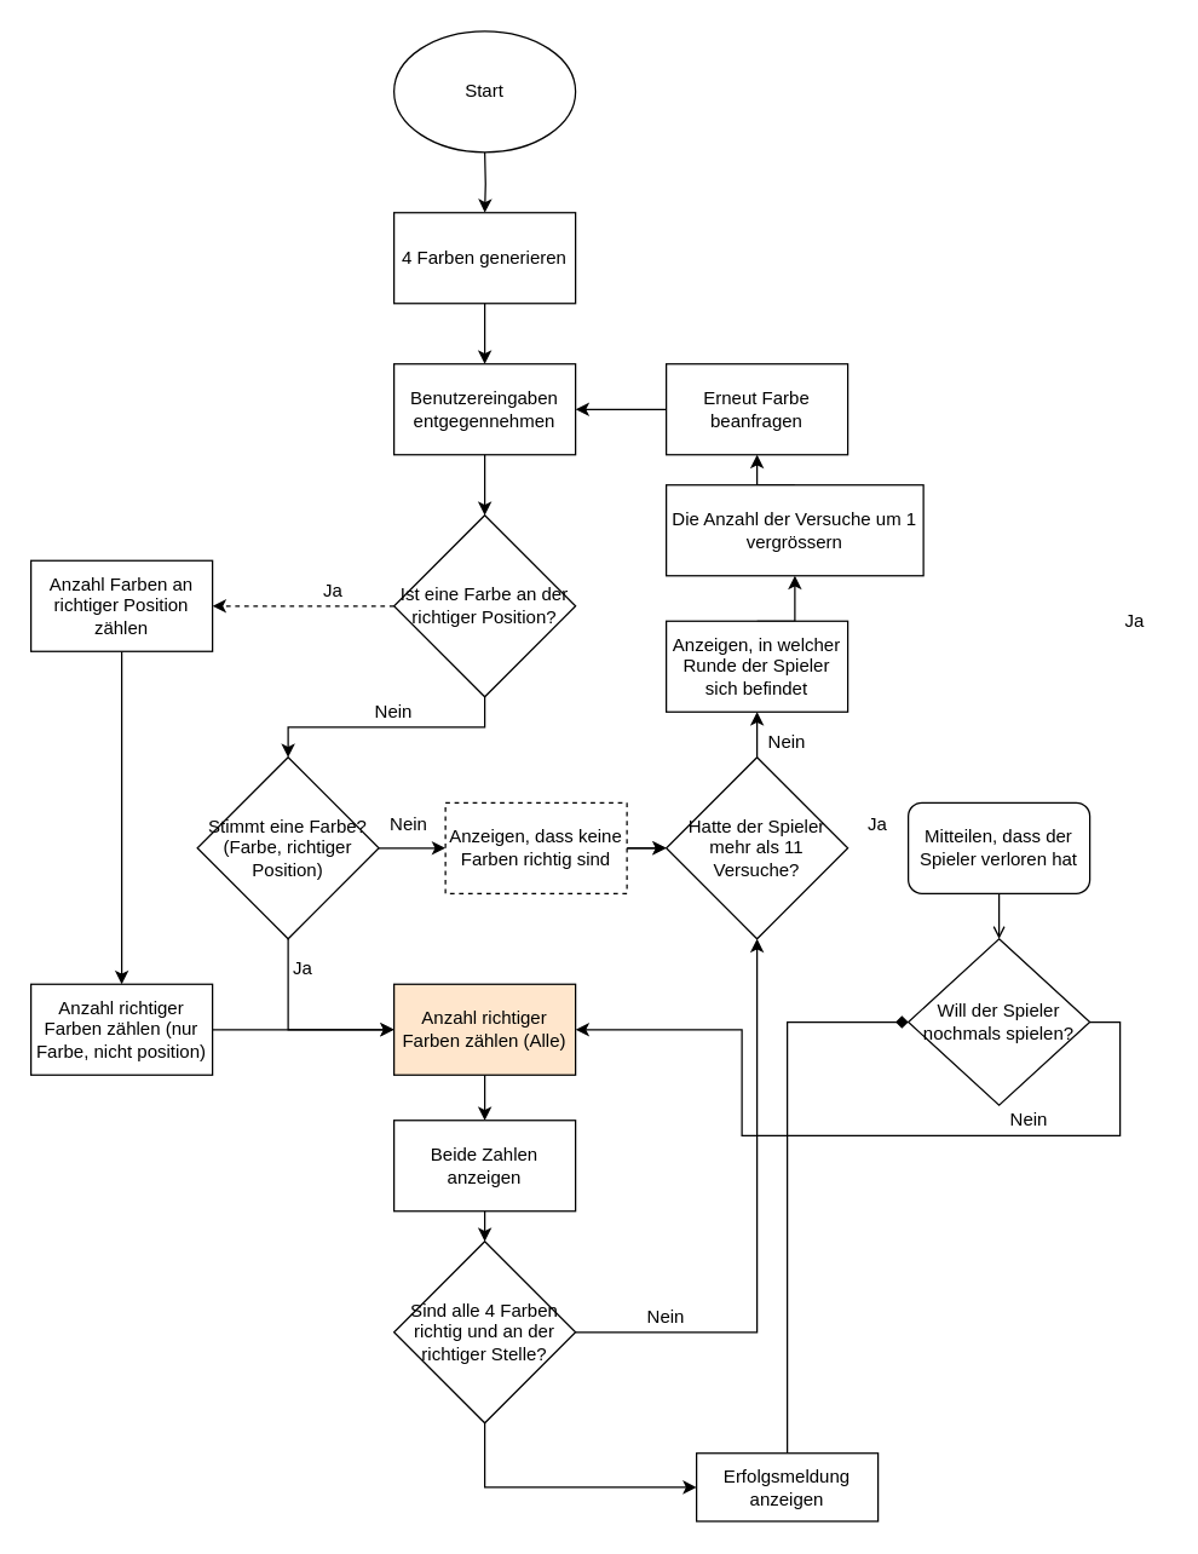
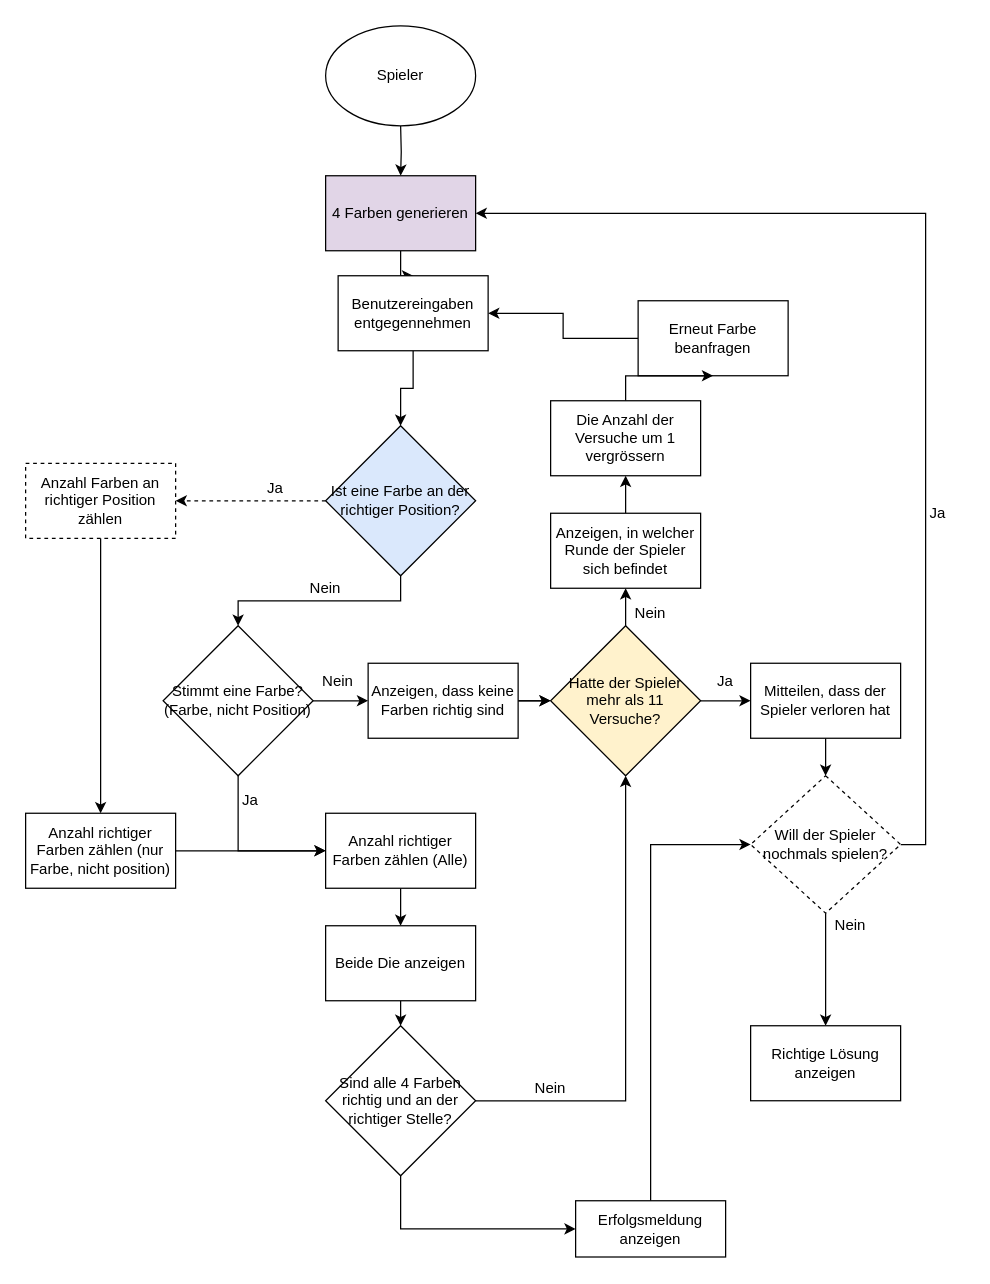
  <mxCell id="0" />
  <mxCell id="1" parent="0" />
  <mxCell id="2" value="" style="edgeStyle=orthogonalEdgeStyle;rounded=0;orthogonalLoop=1;jettySize=auto;html=1;" edge="1" parent="1" target="5"><mxGeometry relative="1" as="geometry"><mxPoint x="320" y="100" as="sourcePoint" /></mxGeometry></mxCell>
- <mxCell id="3" value="Start" style="ellipse;whiteSpace=wrap;html=1;" vertex="1" parent="1"><mxGeometry x="260" y="20" width="120" height="80" as="geometry" /></mxCell>
+ <mxCell id="3" value="Spieler" style="ellipse;whiteSpace=wrap;html=1;" vertex="1" parent="1"><mxGeometry x="260" y="20" width="120" height="80" as="geometry" /></mxCell>
  <mxCell id="4" value="" style="edgeStyle=orthogonalEdgeStyle;rounded=0;orthogonalLoop=1;jettySize=auto;html=1;" edge="1" parent="1" source="5" target="7"><mxGeometry relative="1" as="geometry" /></mxCell>
- <mxCell id="5" value="4 Farben generieren" style="whiteSpace=wrap;html=1;" vertex="1" parent="1"><mxGeometry x="260" y="140" width="120" height="60" as="geometry" /></mxCell>
+ <mxCell id="5" value="4 Farben generieren" style="whiteSpace=wrap;html=1;fillColor=#e1d5e7;" vertex="1" parent="1"><mxGeometry x="260" y="140" width="120" height="60" as="geometry" /></mxCell>
  <mxCell id="6" value="" style="edgeStyle=orthogonalEdgeStyle;rounded=0;orthogonalLoop=1;jettySize=auto;html=1;" edge="1" parent="1" source="7" target="10"><mxGeometry relative="1" as="geometry" /></mxCell>
- <mxCell id="7" value="Benutzereingaben entgegennehmen" style="whiteSpace=wrap;html=1;" vertex="1" parent="1"><mxGeometry x="260" y="240" width="120" height="60" as="geometry" /></mxCell>
+ <mxCell id="7" value="Benutzereingaben entgegennehmen" style="whiteSpace=wrap;html=1;" vertex="1" parent="1"><mxGeometry x="270" y="220" width="120" height="60" as="geometry" /></mxCell>
  <mxCell id="8" value="" style="edgeStyle=orthogonalEdgeStyle;rounded=0;orthogonalLoop=1;jettySize=auto;html=1;dashed=1;" edge="1" parent="1" source="10" target="16"><mxGeometry relative="1" as="geometry" /></mxCell>
  <mxCell id="9" style="edgeStyle=orthogonalEdgeStyle;rounded=0;orthogonalLoop=1;jettySize=auto;html=1;exitX=0.5;exitY=1;exitDx=0;exitDy=0;" edge="1" parent="1" source="10" target="13"><mxGeometry relative="1" as="geometry" /></mxCell>
- <mxCell id="10" value="Ist eine Farbe an der richtiger Position?" style="rhombus;whiteSpace=wrap;html=1;" vertex="1" parent="1"><mxGeometry x="260" y="340" width="120" height="120" as="geometry" /></mxCell>
+ <mxCell id="10" value="Ist eine Farbe an der richtiger Position?" style="rhombus;whiteSpace=wrap;html=1;fillColor=#dae8fc;" vertex="1" parent="1"><mxGeometry x="260" y="340" width="120" height="120" as="geometry" /></mxCell>
  <mxCell id="11" style="edgeStyle=orthogonalEdgeStyle;rounded=0;orthogonalLoop=1;jettySize=auto;html=1;exitX=0.5;exitY=1;exitDx=0;exitDy=0;entryX=0;entryY=0.5;entryDx=0;entryDy=0;" edge="1" parent="1" source="13" target="18"><mxGeometry relative="1" as="geometry" /></mxCell>
  <mxCell id="12" style="edgeStyle=orthogonalEdgeStyle;rounded=0;orthogonalLoop=1;jettySize=auto;html=1;exitX=1;exitY=0.5;exitDx=0;exitDy=0;entryX=0;entryY=0.5;entryDx=0;entryDy=0;" edge="1" parent="1" source="13" target="47"><mxGeometry relative="1" as="geometry" /></mxCell>
- <mxCell id="13" value="Stimmt eine Farbe? (Farbe, richtiger Position)" style="rhombus;whiteSpace=wrap;html=1;" vertex="1" parent="1"><mxGeometry x="130" y="500" width="120" height="120" as="geometry" /></mxCell>
+ <mxCell id="13" value="Stimmt eine Farbe? (Farbe, nicht Position)" style="rhombus;whiteSpace=wrap;html=1;" vertex="1" parent="1"><mxGeometry x="130" y="500" width="120" height="120" as="geometry" /></mxCell>
  <mxCell id="14" value="Nein" style="text;html=1;strokeColor=none;fillColor=none;align=center;verticalAlign=middle;whiteSpace=wrap;rounded=0;" vertex="1" parent="1"><mxGeometry x="240" y="460" width="40" height="20" as="geometry" /></mxCell>
  <mxCell id="15" style="edgeStyle=orthogonalEdgeStyle;rounded=0;orthogonalLoop=1;jettySize=auto;html=1;exitX=0.5;exitY=1;exitDx=0;exitDy=0;entryX=0.5;entryY=0;entryDx=0;entryDy=0;" edge="1" parent="1" source="16" target="52"><mxGeometry relative="1" as="geometry"><mxPoint x="80" y="640" as="targetPoint" /></mxGeometry></mxCell>
- <mxCell id="16" value="Anzahl Farben an richtiger Position zählen" style="whiteSpace=wrap;html=1;" vertex="1" parent="1"><mxGeometry x="20" y="370" width="120" height="60" as="geometry" /></mxCell>
+ <mxCell id="16" value="Anzahl Farben an richtiger Position zählen" style="whiteSpace=wrap;html=1;dashed=1;" vertex="1" parent="1"><mxGeometry x="20" y="370" width="120" height="60" as="geometry" /></mxCell>
  <mxCell id="17" value="" style="edgeStyle=orthogonalEdgeStyle;rounded=0;orthogonalLoop=1;jettySize=auto;html=1;" edge="1" parent="1" source="18"><mxGeometry relative="1" as="geometry"><mxPoint x="320" y="740" as="targetPoint" /></mxGeometry></mxCell>
- <mxCell id="18" value="Anzahl richtiger Farben zählen (Alle)" style="whiteSpace=wrap;html=1;fillColor=#ffe6cc;" vertex="1" parent="1"><mxGeometry x="260" y="650" width="120" height="60" as="geometry" /></mxCell>
+ <mxCell id="18" value="Anzahl richtiger Farben zählen (Alle)" style="whiteSpace=wrap;html=1;" vertex="1" parent="1"><mxGeometry x="260" y="650" width="120" height="60" as="geometry" /></mxCell>
  <mxCell id="19" value="Ja" style="text;html=1;strokeColor=none;fillColor=none;align=center;verticalAlign=middle;whiteSpace=wrap;rounded=0;" vertex="1" parent="1"><mxGeometry x="200" y="380" width="40" height="20" as="geometry" /></mxCell>
  <mxCell id="20" style="edgeStyle=orthogonalEdgeStyle;rounded=0;orthogonalLoop=1;jettySize=auto;html=1;exitX=0.5;exitY=1;exitDx=0;exitDy=0;entryX=0.5;entryY=0;entryDx=0;entryDy=0;" edge="1" parent="1" source="21" target="32"><mxGeometry relative="1" as="geometry" /></mxCell>
- <mxCell id="21" value="Beide Zahlen anzeigen" style="whiteSpace=wrap;html=1;" vertex="1" parent="1"><mxGeometry x="260" y="740" width="120" height="60" as="geometry" /></mxCell>
+ <mxCell id="21" value="Beide Die anzeigen" style="whiteSpace=wrap;html=1;" vertex="1" parent="1"><mxGeometry x="260" y="740" width="120" height="60" as="geometry" /></mxCell>
  <mxCell id="22" style="edgeStyle=orthogonalEdgeStyle;rounded=0;orthogonalLoop=1;jettySize=auto;html=1;exitX=0;exitY=0.5;exitDx=0;exitDy=0;entryX=1;entryY=0.5;entryDx=0;entryDy=0;" edge="1" parent="1" source="23" target="7"><mxGeometry relative="1" as="geometry" /></mxCell>
- <mxCell id="23" value="Erneut Farbe beanfragen" style="rounded=0;whiteSpace=wrap;html=1;" vertex="1" parent="1"><mxGeometry x="440" y="240" width="120" height="60" as="geometry" /></mxCell>
+ <mxCell id="23" value="Erneut Farbe beanfragen" style="rounded=0;whiteSpace=wrap;html=1;" vertex="1" parent="1"><mxGeometry x="510" y="240" width="120" height="60" as="geometry" /></mxCell>
  <mxCell id="24" value="Nein" style="text;html=1;strokeColor=none;fillColor=none;align=center;verticalAlign=middle;whiteSpace=wrap;rounded=0;" vertex="1" parent="1"><mxGeometry x="420" y="860" width="40" height="20" as="geometry" /></mxCell>
  <mxCell id="25" value="Nein" style="text;html=1;strokeColor=none;fillColor=none;align=center;verticalAlign=middle;whiteSpace=wrap;rounded=0;" vertex="1" parent="1"><mxGeometry x="500" y="480" width="40" height="20" as="geometry" /></mxCell>
  <mxCell id="26" value="Ja" style="text;html=1;strokeColor=none;fillColor=none;align=center;verticalAlign=middle;whiteSpace=wrap;rounded=0;" vertex="1" parent="1"><mxGeometry x="180" y="630" width="40" height="20" as="geometry" /></mxCell>
+ <mxCell id="27" style="edgeStyle=orthogonalEdgeStyle;rounded=0;orthogonalLoop=1;jettySize=auto;html=1;exitX=1;exitY=0.5;exitDx=0;exitDy=0;entryX=0;entryY=0.5;entryDx=0;entryDy=0;" edge="1" parent="1" source="29" target="36"><mxGeometry relative="1" as="geometry" /></mxCell>
  <mxCell id="28" style="edgeStyle=orthogonalEdgeStyle;rounded=0;orthogonalLoop=1;jettySize=auto;html=1;exitX=0.5;exitY=0;exitDx=0;exitDy=0;entryX=0.5;entryY=1;entryDx=0;entryDy=0;" edge="1" parent="1" source="29" target="49"><mxGeometry relative="1" as="geometry" /></mxCell>
- <mxCell id="29" value="Hatte der Spieler mehr als 11 Versuche?" style="rhombus;whiteSpace=wrap;html=1;" vertex="1" parent="1"><mxGeometry x="440" y="500" width="120" height="120" as="geometry" /></mxCell>
+ <mxCell id="29" value="Hatte der Spieler mehr als 11 Versuche?" style="rhombus;whiteSpace=wrap;html=1;fillColor=#fff2cc;" vertex="1" parent="1"><mxGeometry x="440" y="500" width="120" height="120" as="geometry" /></mxCell>
  <mxCell id="30" style="edgeStyle=orthogonalEdgeStyle;rounded=0;orthogonalLoop=1;jettySize=auto;html=1;exitX=1;exitY=0.5;exitDx=0;exitDy=0;entryX=0.5;entryY=1;entryDx=0;entryDy=0;" edge="1" parent="1" source="32" target="29"><mxGeometry relative="1" as="geometry" /></mxCell>
  <mxCell id="31" style="edgeStyle=orthogonalEdgeStyle;rounded=0;orthogonalLoop=1;jettySize=auto;html=1;exitX=0.5;exitY=1;exitDx=0;exitDy=0;entryX=0;entryY=0.5;entryDx=0;entryDy=0;" edge="1" parent="1" source="32" target="44"><mxGeometry relative="1" as="geometry" /></mxCell>
  <mxCell id="32" value="Sind alle 4 Farben richtig und an der richtiger Stelle?" style="rhombus;whiteSpace=wrap;html=1;" vertex="1" parent="1"><mxGeometry x="260" y="820" width="120" height="120" as="geometry" /></mxCell>
  <mxCell id="33" style="edgeStyle=orthogonalEdgeStyle;rounded=0;orthogonalLoop=1;jettySize=auto;html=1;exitX=0.5;exitY=0;exitDx=0;exitDy=0;entryX=0.5;entryY=1;entryDx=0;entryDy=0;" edge="1" parent="1" source="34" target="23"><mxGeometry relative="1" as="geometry" /></mxCell>
- <mxCell id="34" value="Die Anzahl der Versuche um 1 vergrössern" style="rounded=0;whiteSpace=wrap;html=1;" vertex="1" parent="1"><mxGeometry x="440" y="320" width="170" height="60" as="geometry" /></mxCell>
- <mxCell id="35" style="edgeStyle=orthogonalEdgeStyle;rounded=0;orthogonalLoop=1;jettySize=auto;html=1;exitX=0.5;exitY=1;exitDx=0;exitDy=0;entryX=0.5;entryY=0;entryDx=0;entryDy=0;endArrow=open;" edge="1" parent="1" source="36" target="39"><mxGeometry relative="1" as="geometry" /></mxCell>
- <mxCell id="36" value="Mitteilen, dass der Spieler verloren hat" style="whiteSpace=wrap;html=1;rounded=1;" vertex="1" parent="1"><mxGeometry x="600" y="530" width="120" height="60" as="geometry" /></mxCell>
- <mxCell id="38" style="edgeStyle=orthogonalEdgeStyle;rounded=0;orthogonalLoop=1;jettySize=auto;html=1;exitX=1;exitY=0.5;exitDx=0;exitDy=0;" edge="1" parent="1" source="39" target="18"><mxGeometry relative="1" as="geometry" /></mxCell>
- <mxCell id="39" value="Will der Spieler nochmals spielen?" style="rhombus;whiteSpace=wrap;html=1;" vertex="1" parent="1"><mxGeometry x="600" y="620" width="120" height="110" as="geometry" /></mxCell>
+ <mxCell id="34" value="Die Anzahl der Versuche um 1 vergrössern" style="rounded=0;whiteSpace=wrap;html=1;" vertex="1" parent="1"><mxGeometry x="440" y="320" width="120" height="60" as="geometry" /></mxCell>
+ <mxCell id="35" style="edgeStyle=orthogonalEdgeStyle;rounded=0;orthogonalLoop=1;jettySize=auto;html=1;exitX=0.5;exitY=1;exitDx=0;exitDy=0;entryX=0.5;entryY=0;entryDx=0;entryDy=0;" edge="1" parent="1" source="36" target="39"><mxGeometry relative="1" as="geometry" /></mxCell>
+ <mxCell id="36" value="Mitteilen, dass der Spieler verloren hat" style="rounded=0;whiteSpace=wrap;html=1;" vertex="1" parent="1"><mxGeometry x="600" y="530" width="120" height="60" as="geometry" /></mxCell>
+ <mxCell id="37" style="edgeStyle=orthogonalEdgeStyle;rounded=0;orthogonalLoop=1;jettySize=auto;html=1;exitX=0.5;exitY=1;exitDx=0;exitDy=0;" edge="1" parent="1" source="39" target="53"><mxGeometry relative="1" as="geometry"><mxPoint x="660" y="820" as="targetPoint" /></mxGeometry></mxCell>
+ <mxCell id="38" style="edgeStyle=orthogonalEdgeStyle;rounded=0;orthogonalLoop=1;jettySize=auto;html=1;exitX=1;exitY=0.5;exitDx=0;exitDy=0;entryX=1;entryY=0.5;entryDx=0;entryDy=0;" edge="1" parent="1" source="39" target="5"><mxGeometry relative="1" as="geometry" /></mxCell>
+ <mxCell id="39" value="Will der Spieler nochmals spielen?" style="rhombus;whiteSpace=wrap;html=1;dashed=1;" vertex="1" parent="1"><mxGeometry x="600" y="620" width="120" height="110" as="geometry" /></mxCell>
  <mxCell id="40" value="Nein" style="text;html=1;strokeColor=none;fillColor=none;align=center;verticalAlign=middle;whiteSpace=wrap;rounded=0;" vertex="1" parent="1"><mxGeometry x="660" y="730" width="40" height="20" as="geometry" /></mxCell>
  <mxCell id="41" value="Ja" style="text;html=1;strokeColor=none;fillColor=none;align=center;verticalAlign=middle;whiteSpace=wrap;rounded=0;" vertex="1" parent="1"><mxGeometry x="730" y="400" width="40" height="20" as="geometry" /></mxCell>
  <mxCell id="42" value="Ja" style="text;html=1;strokeColor=none;fillColor=none;align=center;verticalAlign=middle;whiteSpace=wrap;rounded=0;" vertex="1" parent="1"><mxGeometry x="560" y="535" width="40" height="20" as="geometry" /></mxCell>
- <mxCell id="43" style="edgeStyle=orthogonalEdgeStyle;rounded=0;orthogonalLoop=1;jettySize=auto;html=1;exitX=0.5;exitY=0;exitDx=0;exitDy=0;entryX=0;entryY=0.5;entryDx=0;entryDy=0;endArrow=diamond;" edge="1" parent="1" source="44" target="39"><mxGeometry relative="1" as="geometry" /></mxCell>
+ <mxCell id="43" style="edgeStyle=orthogonalEdgeStyle;rounded=0;orthogonalLoop=1;jettySize=auto;html=1;exitX=0.5;exitY=0;exitDx=0;exitDy=0;entryX=0;entryY=0.5;entryDx=0;entryDy=0;" edge="1" parent="1" source="44" target="39"><mxGeometry relative="1" as="geometry" /></mxCell>
  <mxCell id="44" value="Erfolgsmeldung anzeigen" style="rounded=0;whiteSpace=wrap;html=1;" vertex="1" parent="1"><mxGeometry x="460" y="960" width="120" height="45" as="geometry" /></mxCell>
  <mxCell id="45" style="edgeStyle=orthogonalEdgeStyle;rounded=0;orthogonalLoop=1;jettySize=auto;html=1;exitX=1;exitY=0.5;exitDx=0;exitDy=0;entryX=0;entryY=0.5;entryDx=0;entryDy=0;" edge="1" parent="1" source="47" target="29"><mxGeometry relative="1" as="geometry" /></mxCell>
  <mxCell id="46" value="" style="edgeStyle=orthogonalEdgeStyle;rounded=0;orthogonalLoop=1;jettySize=auto;html=1;" edge="1" parent="1" source="47" target="29"><mxGeometry relative="1" as="geometry" /></mxCell>
- <mxCell id="47" value="Anzeigen, dass keine Farben richtig sind" style="rounded=0;whiteSpace=wrap;html=1;dashed=1;" vertex="1" parent="1"><mxGeometry x="294" y="530" width="120" height="60" as="geometry" /></mxCell>
+ <mxCell id="47" value="Anzeigen, dass keine Farben richtig sind" style="rounded=0;whiteSpace=wrap;html=1;" vertex="1" parent="1"><mxGeometry x="294" y="530" width="120" height="60" as="geometry" /></mxCell>
  <mxCell id="48" style="edgeStyle=orthogonalEdgeStyle;rounded=0;orthogonalLoop=1;jettySize=auto;html=1;exitX=0.5;exitY=0;exitDx=0;exitDy=0;entryX=0.5;entryY=1;entryDx=0;entryDy=0;" edge="1" parent="1" source="49" target="34"><mxGeometry relative="1" as="geometry" /></mxCell>
  <mxCell id="49" value="Anzeigen, in welcher Runde der Spieler sich befindet" style="rounded=0;whiteSpace=wrap;html=1;" vertex="1" parent="1"><mxGeometry x="440" y="410" width="120" height="60" as="geometry" /></mxCell>
  <mxCell id="50" value="Nein" style="text;html=1;strokeColor=none;fillColor=none;align=center;verticalAlign=middle;whiteSpace=wrap;rounded=0;" vertex="1" parent="1"><mxGeometry x="250" y="535" width="40" height="20" as="geometry" /></mxCell>
  <mxCell id="51" style="edgeStyle=orthogonalEdgeStyle;rounded=0;orthogonalLoop=1;jettySize=auto;html=1;exitX=1;exitY=0.5;exitDx=0;exitDy=0;" edge="1" parent="1" source="52"><mxGeometry relative="1" as="geometry"><mxPoint x="260" y="680" as="targetPoint" /></mxGeometry></mxCell>
  <mxCell id="52" value="Anzahl richtiger Farben zählen (nur Farbe, nicht position)" style="rounded=0;whiteSpace=wrap;html=1;" vertex="1" parent="1"><mxGeometry x="20" y="650" width="120" height="60" as="geometry" /></mxCell>
+ <mxCell id="53" value="Richtige Lösung anzeigen" style="rounded=0;whiteSpace=wrap;html=1;" vertex="1" parent="1"><mxGeometry x="600" y="820" width="120" height="60" as="geometry" /></mxCell>
